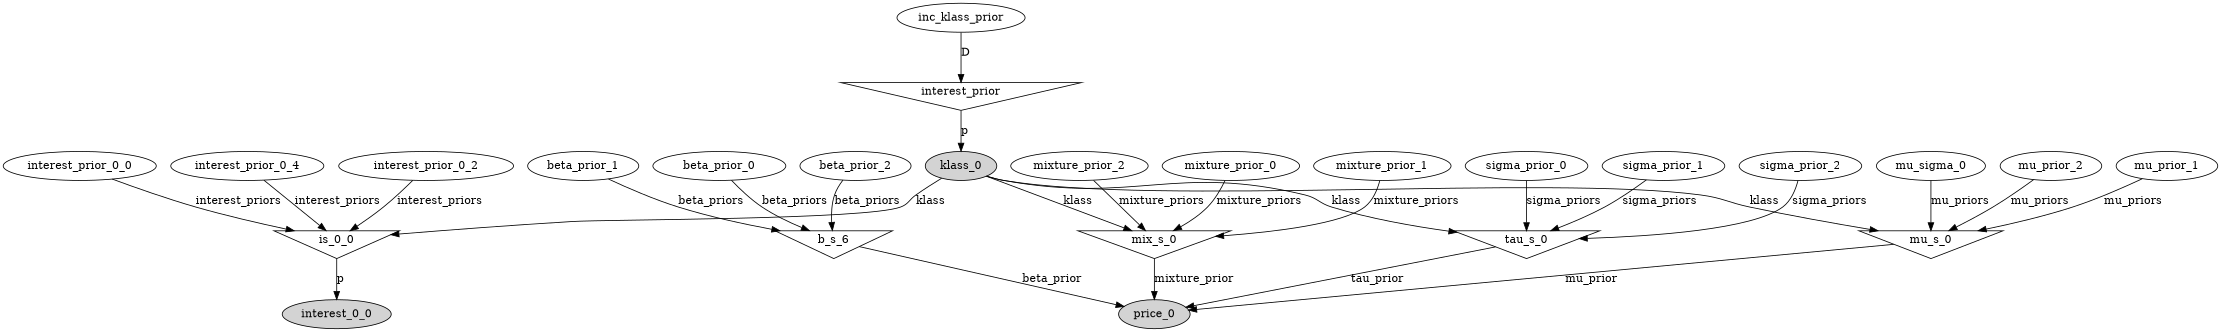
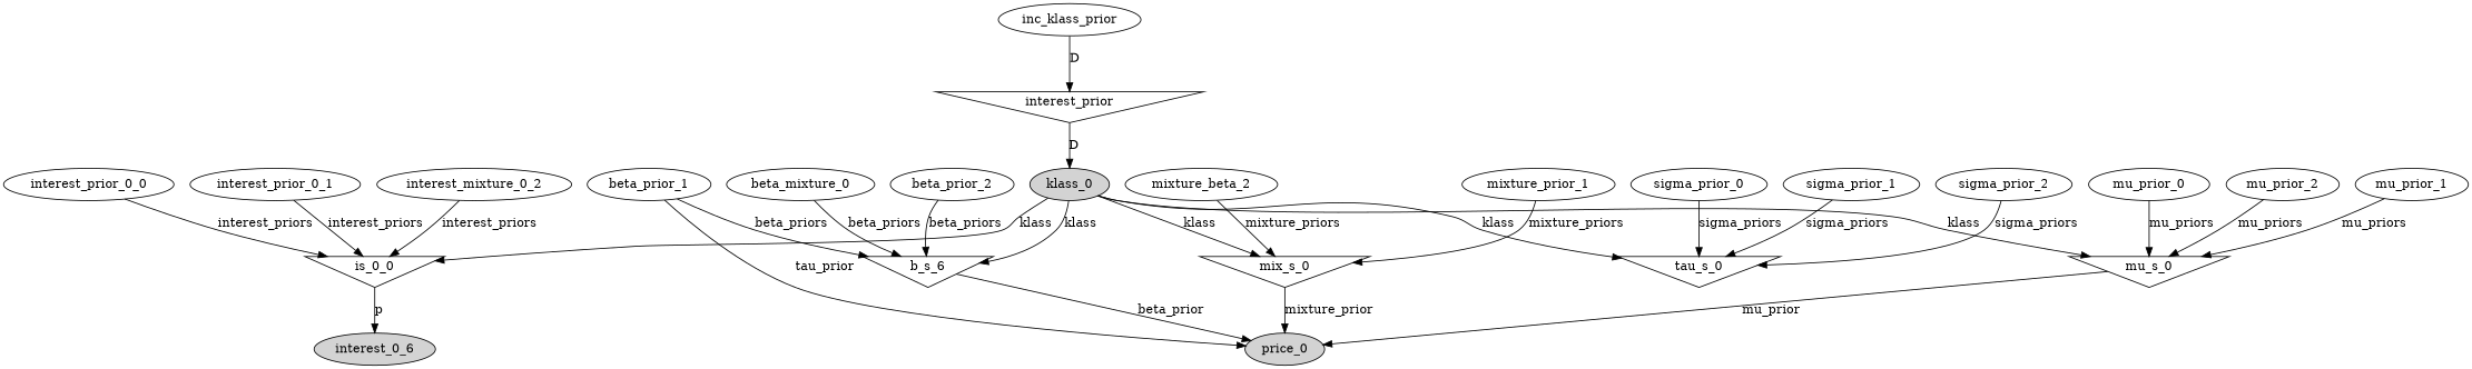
  digraph {
    mix_s_0 [shape=invtriangle]
    price_0 [style=filled]
-   mixture_prior_2
+   mixture_prior_2 [label=mixture_beta_2]
    is_0_0 [shape=invtriangle]
-   interest_0_0 [style=filled]
-   interest_prior_0_1 [label=interest_prior_0_4]
+   interest_0_0 [style=filled label=interest_0_6]
+   interest_prior_0_1
    n7 [label=interest_prior shape=invtriangle]
    klass_0 [style=filled]
    n9 [label=b_s_6 shape=invtriangle]
    tau_s_0 [shape=invtriangle]
    mu_s_0 [shape=invtriangle]
    inc_klass_prior
-   interest_prior_0_2
-   beta_prior_0
+   interest_prior_0_2 [label=interest_mixture_0_2]
+   beta_prior_0 [label=beta_mixture_0]
    beta_prior_2
    beta_prior_1
-   mixture_prior_0
    mixture_prior_1
    sigma_prior_2
    sigma_prior_0
    sigma_prior_1
-   mu_prior_0 [label=mu_sigma_0]
+   mu_prior_0
    mu_prior_2
    mu_prior_1
    interest_prior_0_0
    mix_s_0 -> price_0 [label=mixture_prior]
    mixture_prior_2 -> mix_s_0 [label=mixture_priors]
    is_0_0 -> interest_0_0 [label=p]
    interest_prior_0_1 -> is_0_0 [label=interest_priors]
-   n7 -> klass_0 [label=p]
+   n7 -> klass_0 [label=D]
    klass_0 -> mix_s_0 [label=klass]
    klass_0 -> is_0_0 [label=klass]
+   klass_0 -> n9 [label=klass]
    klass_0 -> tau_s_0 [label=klass]
    klass_0 -> mu_s_0 [label=klass]
    n9 -> price_0 [label=beta_prior]
-   tau_s_0 -> price_0 [label=tau_prior]
+   beta_prior_1 -> price_0 [label=tau_prior]
    mu_s_0 -> price_0 [label=mu_prior]
    inc_klass_prior -> n7 [label=D]
    interest_prior_0_2 -> is_0_0 [label=interest_priors]
    beta_prior_0 -> n9 [label=beta_priors]
    beta_prior_2 -> n9 [label=beta_priors]
    beta_prior_1 -> n9 [label=beta_priors]
-   mixture_prior_0 -> mix_s_0 [label=mixture_priors]
    mixture_prior_1 -> mix_s_0 [label=mixture_priors]
    sigma_prior_2 -> tau_s_0 [label=sigma_priors]
    sigma_prior_0 -> tau_s_0 [label=sigma_priors]
    sigma_prior_1 -> tau_s_0 [label=sigma_priors]
    mu_prior_0 -> mu_s_0 [label=mu_priors]
    mu_prior_2 -> mu_s_0 [label=mu_priors]
    mu_prior_1 -> mu_s_0 [label=mu_priors]
    interest_prior_0_0 -> is_0_0 [label=interest_priors]
  }
